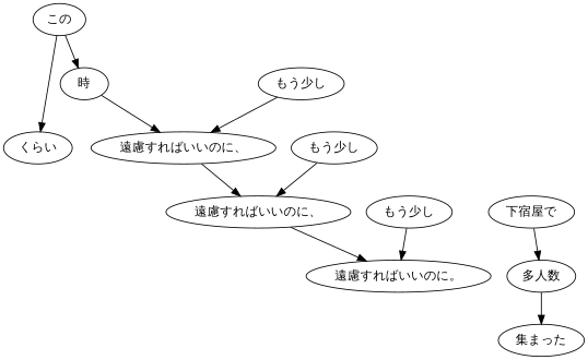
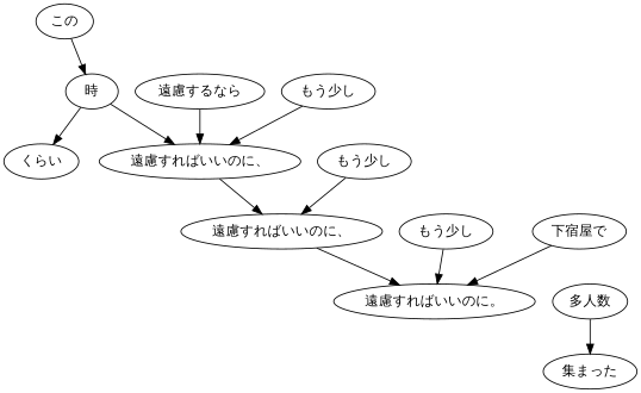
  digraph {
    fontname="Comic Neue"
    node [fontname="Comic Neue"]
    edge [fontname="Comic Neue"]
    n1 [label="この"]
    n2 [label="くらい"]
    n3 [label="時"]
+   n4 [label="遠慮するなら"]
    n5 [label="遠慮すればいいのに、"]
    n6 [label="遠慮すればいいのに、"]
    n7 [label="多人数"]
    n8 [label="集まった"]
    n9 [label="もう少し"]
    n10 [label="遠慮すればいいのに。"]
    n11 [label="もう少し"]
    n12 [label="下宿屋で"]
    n13 [label="もう少し"]
-   n1 -> n2
+   n3 -> n2
    n1 -> n3
    n3 -> n5
+   n4 -> n5
    n5 -> n6
    n6 -> n10
    n7 -> n8
    n9 -> n5
    n11 -> n6
-   n12 -> n7
+   n12 -> n10
    n13 -> n10
  }
